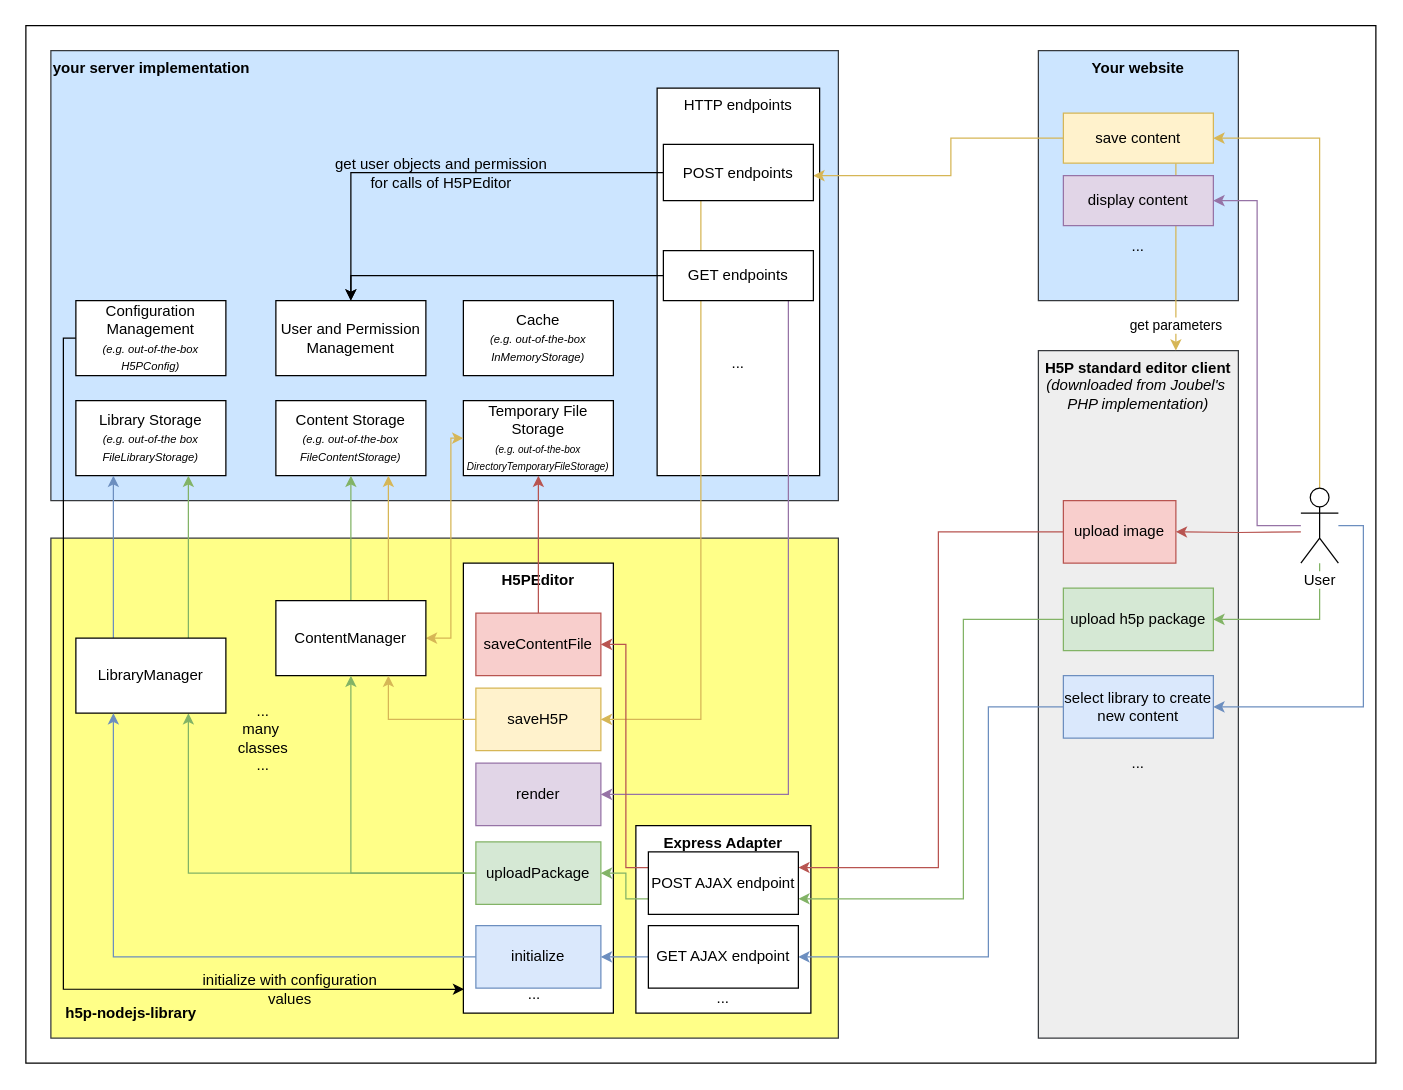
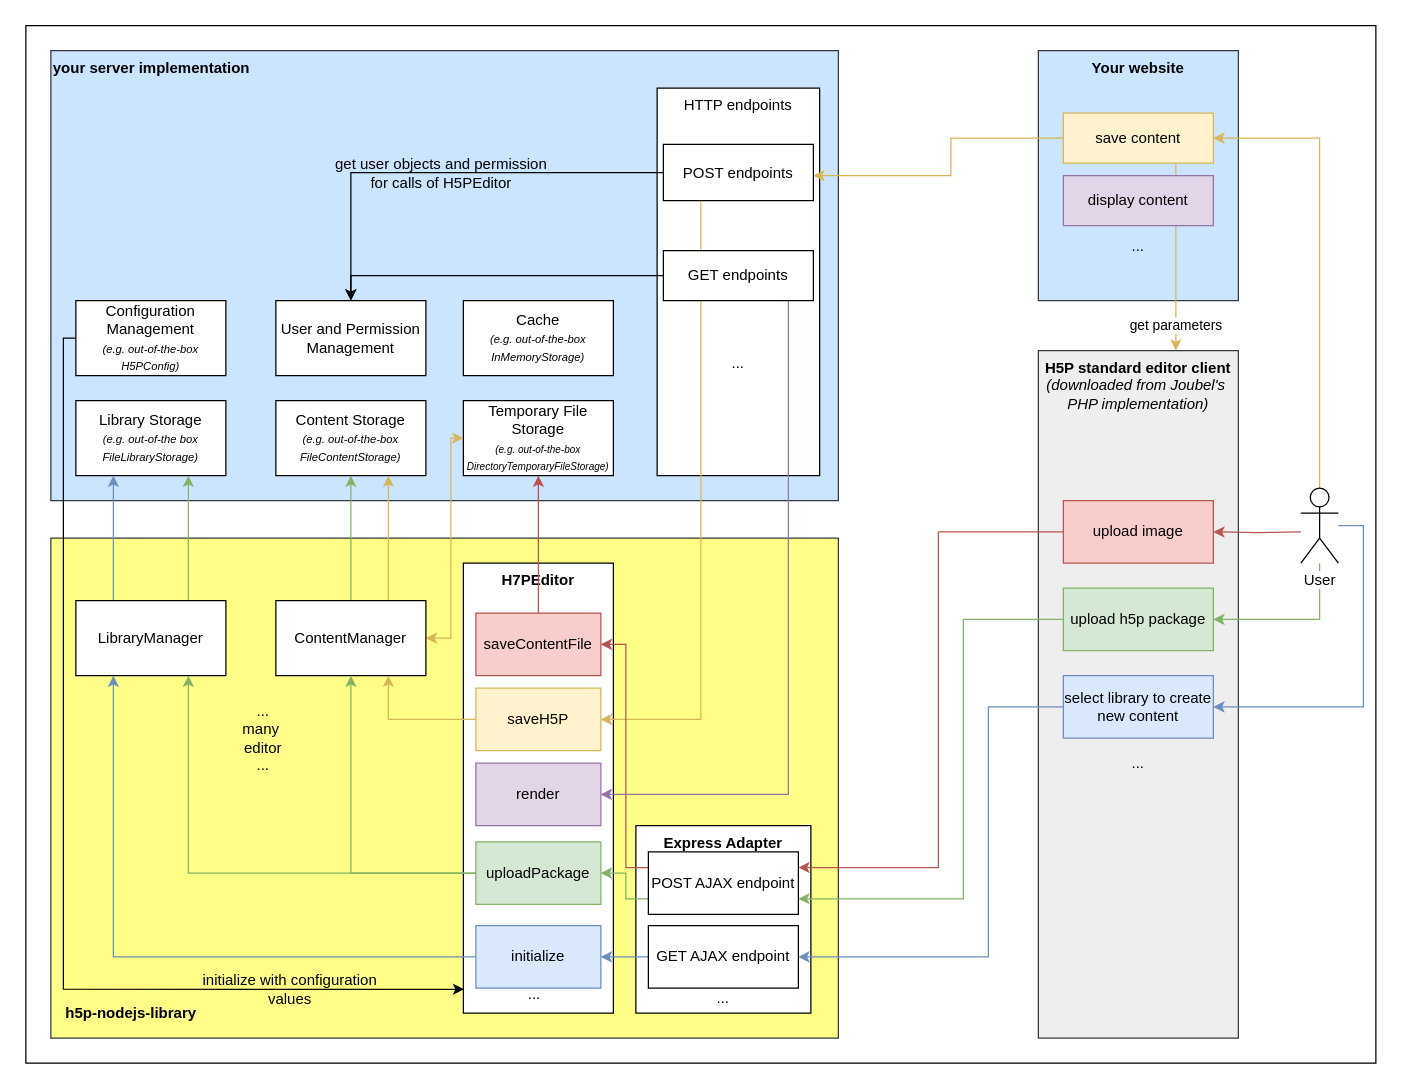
  <mxCell id="0" />
  <mxCell id="1" parent="0" />
  <mxCell id="2" value="" style="rounded=0;whiteSpace=wrap;html=1;labelBackgroundColor=none;align=center;" parent="1" vertex="1"><mxGeometry x="20" y="20" width="1080" height="830" as="geometry" /></mxCell>
  <mxCell id="3" value="" style="rounded=0;whiteSpace=wrap;html=1;fillColor=#ffff88;strokeColor=#36393d;" parent="1" vertex="1"><mxGeometry x="40" y="430" width="630" height="400" as="geometry" /></mxCell>
  <mxCell id="4" value="&lt;b&gt;Express Adapter&lt;/b&gt;" style="rounded=0;whiteSpace=wrap;html=1;align=center;verticalAlign=top;" vertex="1" parent="1"><mxGeometry x="508" y="660" width="140" height="150" as="geometry" /></mxCell>
  <mxCell id="5" value="&lt;b&gt;H5P standard editor client&lt;/b&gt;&lt;br&gt;&lt;i&gt;(downloaded from Joubel's&amp;nbsp;&lt;br&gt;PHP implementation)&lt;/i&gt;" style="rounded=0;whiteSpace=wrap;html=1;align=center;verticalAlign=top;fillColor=#eeeeee;strokeColor=#36393d;" parent="1" vertex="1"><mxGeometry x="830" y="280" width="160" height="550" as="geometry" /></mxCell>
  <mxCell id="6" value="&lt;b&gt;your server implementation&lt;/b&gt;" style="rounded=0;whiteSpace=wrap;html=1;align=left;verticalAlign=top;fillColor=#cce5ff;strokeColor=#36393d;" parent="1" vertex="1"><mxGeometry x="40" y="40" width="630" height="360" as="geometry" /></mxCell>
  <mxCell id="7" value="&lt;b&gt;h5p-nodejs-library&lt;/b&gt;" style="text;html=1;strokeColor=none;fillColor=none;align=left;verticalAlign=middle;whiteSpace=wrap;rounded=0;" parent="1" vertex="1"><mxGeometry x="50" y="800" width="240" height="20" as="geometry" /></mxCell>
  <mxCell id="8" value="Library Storage&lt;br&gt;&lt;i&gt;&lt;font style=&quot;font-size: 9px&quot;&gt;(e.g. out-of-the box FileLibraryStorage)&lt;/font&gt;&lt;/i&gt;" style="rounded=0;whiteSpace=wrap;html=1;" parent="1" vertex="1"><mxGeometry x="60" y="320" width="120" height="60" as="geometry" /></mxCell>
  <mxCell id="9" value="Content Storage&lt;br&gt;&lt;i&gt;&lt;font style=&quot;font-size: 9px&quot;&gt;(e.g. out-of-the-box FileContentStorage)&lt;/font&gt;&lt;/i&gt;" style="rounded=0;whiteSpace=wrap;html=1;" parent="1" vertex="1"><mxGeometry x="220" y="320" width="120" height="60" as="geometry" /></mxCell>
  <mxCell id="10" value="Temporary File Storage &lt;br&gt;&lt;i&gt;&lt;font style=&quot;font-size: 8px&quot;&gt;(e.g. out-of-the-box DirectoryTemporaryFileStorage)&lt;/font&gt;&lt;/i&gt;" style="rounded=0;whiteSpace=wrap;html=1;" parent="1" vertex="1"><mxGeometry x="370" y="320" width="120" height="60" as="geometry" /></mxCell>
  <mxCell id="11" style="edgeStyle=orthogonalEdgeStyle;rounded=0;orthogonalLoop=1;jettySize=auto;html=1;entryX=0.005;entryY=0.947;entryDx=0;entryDy=0;entryPerimeter=0;startArrow=none;startFill=0;" parent="1" source="13" target="26" edge="1"><mxGeometry relative="1" as="geometry"><Array as="points"><mxPoint x="50" y="270" /><mxPoint x="50" y="791" /></Array></mxGeometry></mxCell>
  <mxCell id="12" value="initialize with configuration&lt;br&gt;values" style="text;html=1;resizable=0;points=[];align=center;verticalAlign=middle;labelBackgroundColor=none;" parent="11" vertex="1" connectable="0"><mxGeometry x="0.165" y="3" relative="1" as="geometry"><mxPoint x="177" y="34" as="offset" /></mxGeometry></mxCell>
  <mxCell id="13" value="Configuration Management&lt;br&gt;&lt;font style=&quot;font-size: 9px&quot;&gt;&lt;i&gt;(e.g. out-of-the-box H5PConfig)&lt;/i&gt;&lt;/font&gt;" style="rounded=0;whiteSpace=wrap;html=1;align=center;" parent="1" vertex="1"><mxGeometry x="60" y="240" width="120" height="60" as="geometry" /></mxCell>
  <mxCell id="14" value="User and Permission Management" style="rounded=0;whiteSpace=wrap;html=1;align=center;" parent="1" vertex="1"><mxGeometry x="220" y="240" width="120" height="60" as="geometry" /></mxCell>
  <mxCell id="15" value="Cache&lt;br&gt;&lt;font style=&quot;font-size: 9px&quot;&gt;&lt;i&gt;(e.g. out-of-the-box InMemoryStorage)&lt;/i&gt;&lt;/font&gt;" style="rounded=0;whiteSpace=wrap;html=1;align=center;" parent="1" vertex="1"><mxGeometry x="370" y="240" width="120" height="60" as="geometry" /></mxCell>
  <mxCell id="16" value="HTTP endpoints" style="rounded=0;whiteSpace=wrap;html=1;align=center;verticalAlign=top;" parent="1" vertex="1"><mxGeometry x="525" y="70" width="130" height="310" as="geometry" /></mxCell>
  <mxCell id="17" value="&lt;b&gt;Your website&lt;/b&gt;" style="rounded=0;whiteSpace=wrap;html=1;align=center;verticalAlign=top;fillColor=#cce5ff;strokeColor=#36393d;" parent="1" vertex="1"><mxGeometry x="830" y="40" width="160" height="200" as="geometry" /></mxCell>
  <mxCell id="18" style="edgeStyle=orthogonalEdgeStyle;rounded=0;orthogonalLoop=1;jettySize=auto;html=1;entryX=1;entryY=0.5;entryDx=0;entryDy=0;fillColor=#f8cecc;strokeColor=#b85450;" parent="1" target="25" edge="1"><mxGeometry relative="1" as="geometry"><mxPoint x="1040" y="425" as="sourcePoint" /></mxGeometry></mxCell>
  <mxCell id="19" style="edgeStyle=orthogonalEdgeStyle;rounded=0;orthogonalLoop=1;jettySize=auto;html=1;entryX=1;entryY=0.5;entryDx=0;entryDy=0;fillColor=#fff2cc;strokeColor=#d6b656;exitX=0.5;exitY=0;exitDx=0;exitDy=0;exitPerimeter=0;" parent="1" source="23" target="40" edge="1"><mxGeometry relative="1" as="geometry" /></mxCell>
  <mxCell id="20" style="edgeStyle=orthogonalEdgeStyle;rounded=0;orthogonalLoop=1;jettySize=auto;html=1;entryX=1;entryY=0.5;entryDx=0;entryDy=0;startArrow=none;startFill=0;fillColor=#d5e8d4;strokeColor=#82b366;" parent="1" source="23" target="42" edge="1"><mxGeometry relative="1" as="geometry"><Array as="points"><mxPoint x="1055" y="495" /></Array></mxGeometry></mxCell>
  <mxCell id="21" style="edgeStyle=orthogonalEdgeStyle;rounded=0;orthogonalLoop=1;jettySize=auto;html=1;entryX=1;entryY=0.5;entryDx=0;entryDy=0;startArrow=none;startFill=0;fillColor=#dae8fc;strokeColor=#6c8ebf;" parent="1" source="23" target="50" edge="1"><mxGeometry relative="1" as="geometry"><Array as="points"><mxPoint x="1090" y="420" /><mxPoint x="1090" y="565" /></Array></mxGeometry></mxCell>
- <mxCell id="22" style="edgeStyle=orthogonalEdgeStyle;rounded=0;orthogonalLoop=1;jettySize=auto;html=1;entryX=1;entryY=0.5;entryDx=0;entryDy=0;startArrow=none;startFill=0;endArrow=classic;endFill=1;fillColor=#e1d5e7;strokeColor=#9673a6;" parent="1" source="23" target="53" edge="1"><mxGeometry relative="1" as="geometry" /></mxCell>
  <mxCell id="23" value="User" style="shape=umlActor;verticalLabelPosition=bottom;labelBackgroundColor=#ffffff;verticalAlign=top;html=1;outlineConnect=0;align=center;" parent="1" vertex="1"><mxGeometry x="1040" y="390" width="30" height="60" as="geometry" /></mxCell>
  <mxCell id="24" style="edgeStyle=orthogonalEdgeStyle;rounded=0;orthogonalLoop=1;jettySize=auto;html=1;exitX=0;exitY=0.5;exitDx=0;exitDy=0;fillColor=#f8cecc;strokeColor=#b85450;entryX=1;entryY=0.25;entryDx=0;entryDy=0;" parent="1" source="25" target="66" edge="1"><mxGeometry relative="1" as="geometry"><mxPoint x="640" y="693" as="targetPoint" /><Array as="points"><mxPoint x="750" y="425" /><mxPoint x="750" y="693" /></Array></mxGeometry></mxCell>
- <mxCell id="25" value="upload image" style="rounded=0;whiteSpace=wrap;html=1;align=center;fillColor=#f8cecc;strokeColor=#b85450;" parent="1" vertex="1"><mxGeometry x="850" y="400" width="90" height="50" as="geometry" /></mxCell>
- <mxCell id="26" value="&lt;b&gt;H5PEditor&lt;/b&gt;" style="rounded=0;whiteSpace=wrap;html=1;align=center;verticalAlign=top;" parent="1" vertex="1"><mxGeometry x="370" y="450" width="120" height="360" as="geometry" /></mxCell>
+ <mxCell id="25" value="upload image" style="rounded=0;whiteSpace=wrap;html=1;align=center;fillColor=#f8cecc;strokeColor=#b85450;" parent="1" vertex="1"><mxGeometry x="850" y="400" width="120" height="50" as="geometry" /></mxCell>
+ <mxCell id="26" value="&lt;b&gt;H7PEditor&lt;/b&gt;" style="rounded=0;whiteSpace=wrap;html=1;align=center;verticalAlign=top;" parent="1" vertex="1"><mxGeometry x="370" y="450" width="120" height="360" as="geometry" /></mxCell>
  <mxCell id="27" style="edgeStyle=orthogonalEdgeStyle;rounded=0;orthogonalLoop=1;jettySize=auto;html=1;entryX=0.5;entryY=1;entryDx=0;entryDy=0;fillColor=#f8cecc;strokeColor=#b85450;" parent="1" source="28" target="10" edge="1"><mxGeometry relative="1" as="geometry" /></mxCell>
  <mxCell id="28" value="saveContentFile" style="rounded=0;whiteSpace=wrap;html=1;align=center;fillColor=#f8cecc;strokeColor=#b85450;" parent="1" vertex="1"><mxGeometry x="380" y="490" width="100" height="50" as="geometry" /></mxCell>
  <mxCell id="29" style="edgeStyle=orthogonalEdgeStyle;rounded=0;orthogonalLoop=1;jettySize=auto;html=1;exitX=0.25;exitY=1;exitDx=0;exitDy=0;entryX=1;entryY=0.5;entryDx=0;entryDy=0;fillColor=#fff2cc;strokeColor=#d6b656;" parent="1" source="58" target="37" edge="1"><mxGeometry relative="1" as="geometry"><Array as="points"><mxPoint x="560" y="575" /></Array></mxGeometry></mxCell>
  <mxCell id="30" style="edgeStyle=orthogonalEdgeStyle;rounded=0;orthogonalLoop=1;jettySize=auto;html=1;startArrow=none;startFill=0;" parent="1" source="58" target="14" edge="1"><mxGeometry relative="1" as="geometry" /></mxCell>
  <mxCell id="31" value="get user objects and permission &lt;br&gt;for calls of H5PEditor" style="text;html=1;resizable=0;points=[];align=center;verticalAlign=middle;labelBackgroundColor=none;" parent="30" vertex="1" connectable="0"><mxGeometry x="0.252" y="-3" relative="1" as="geometry"><mxPoint x="42" y="3" as="offset" /></mxGeometry></mxCell>
  <mxCell id="32" style="edgeStyle=orthogonalEdgeStyle;rounded=0;orthogonalLoop=1;jettySize=auto;html=1;entryX=0.75;entryY=1;entryDx=0;entryDy=0;exitX=0.75;exitY=0;exitDx=0;exitDy=0;fillColor=#fff2cc;strokeColor=#d6b656;" parent="1" source="35" target="9" edge="1"><mxGeometry relative="1" as="geometry" /></mxCell>
  <mxCell id="33" style="edgeStyle=orthogonalEdgeStyle;rounded=0;orthogonalLoop=1;jettySize=auto;html=1;entryX=0;entryY=0.5;entryDx=0;entryDy=0;fillColor=#fff2cc;strokeColor=#d6b656;startArrow=classic;startFill=1;" parent="1" source="35" target="10" edge="1"><mxGeometry relative="1" as="geometry"><Array as="points"><mxPoint x="360" y="510" /><mxPoint x="360" y="350" /></Array></mxGeometry></mxCell>
  <mxCell id="34" style="edgeStyle=orthogonalEdgeStyle;rounded=0;orthogonalLoop=1;jettySize=auto;html=1;entryX=0.5;entryY=1;entryDx=0;entryDy=0;startArrow=none;startFill=0;fillColor=#d5e8d4;strokeColor=#82b366;" parent="1" source="35" target="9" edge="1"><mxGeometry relative="1" as="geometry" /></mxCell>
  <mxCell id="35" value="ContentManager" style="rounded=0;whiteSpace=wrap;html=1;align=center;" parent="1" vertex="1"><mxGeometry x="220" y="480" width="120" height="60" as="geometry" /></mxCell>
  <mxCell id="36" style="edgeStyle=orthogonalEdgeStyle;rounded=0;orthogonalLoop=1;jettySize=auto;html=1;fillColor=#fff2cc;strokeColor=#d6b656;" parent="1" source="37" edge="1"><mxGeometry relative="1" as="geometry"><mxPoint x="310" y="540" as="targetPoint" /><Array as="points"><mxPoint x="310" y="575" /><mxPoint x="310" y="540" /></Array></mxGeometry></mxCell>
  <mxCell id="37" value="saveH5P" style="rounded=0;whiteSpace=wrap;html=1;align=center;fillColor=#fff2cc;strokeColor=#d6b656;" parent="1" vertex="1"><mxGeometry x="380" y="550" width="100" height="50" as="geometry" /></mxCell>
  <mxCell id="38" style="edgeStyle=orthogonalEdgeStyle;rounded=0;orthogonalLoop=1;jettySize=auto;html=1;fillColor=#fff2cc;strokeColor=#d6b656;" parent="1" source="40" target="58" edge="1"><mxGeometry relative="1" as="geometry"><Array as="points"><mxPoint x="760" y="110" /><mxPoint x="760" y="140" /></Array></mxGeometry></mxCell>
  <mxCell id="39" value="get parameters" style="edgeStyle=orthogonalEdgeStyle;rounded=0;orthogonalLoop=1;jettySize=auto;html=1;fillColor=#fff2cc;strokeColor=#d6b656;startArrow=none;startFill=0;" parent="1" source="40" target="5" edge="1"><mxGeometry x="0.733" relative="1" as="geometry"><Array as="points"><mxPoint x="940" y="230" /><mxPoint x="940" y="230" /></Array><mxPoint as="offset" /></mxGeometry></mxCell>
  <mxCell id="40" value="save content" style="rounded=0;whiteSpace=wrap;html=1;align=center;fillColor=#fff2cc;strokeColor=#d6b656;" parent="1" vertex="1"><mxGeometry x="850" y="90" width="120" height="40" as="geometry" /></mxCell>
  <mxCell id="41" style="edgeStyle=orthogonalEdgeStyle;rounded=0;orthogonalLoop=1;jettySize=auto;html=1;entryX=1;entryY=0.75;entryDx=0;entryDy=0;startArrow=none;startFill=0;fillColor=#d5e8d4;strokeColor=#82b366;" parent="1" source="42" target="66" edge="1"><mxGeometry relative="1" as="geometry"><Array as="points"><mxPoint x="770" y="495" /><mxPoint x="770" y="718" /></Array></mxGeometry></mxCell>
  <mxCell id="42" value="upload h5p package" style="rounded=0;whiteSpace=wrap;html=1;align=center;fillColor=#d5e8d4;strokeColor=#82b366;" parent="1" vertex="1"><mxGeometry x="850" y="470" width="120" height="50" as="geometry" /></mxCell>
  <mxCell id="43" style="edgeStyle=orthogonalEdgeStyle;rounded=0;orthogonalLoop=1;jettySize=auto;html=1;entryX=0.75;entryY=1;entryDx=0;entryDy=0;startArrow=none;startFill=0;fillColor=#d5e8d4;strokeColor=#82b366;" parent="1" source="45" target="48" edge="1"><mxGeometry relative="1" as="geometry" /></mxCell>
  <mxCell id="44" style="edgeStyle=orthogonalEdgeStyle;rounded=0;orthogonalLoop=1;jettySize=auto;html=1;entryX=0.5;entryY=1;entryDx=0;entryDy=0;startArrow=none;startFill=0;fillColor=#d5e8d4;strokeColor=#82b366;exitX=0;exitY=0.5;exitDx=0;exitDy=0;" parent="1" source="45" target="35" edge="1"><mxGeometry relative="1" as="geometry"><Array as="points"><mxPoint x="280" y="698" /></Array></mxGeometry></mxCell>
  <mxCell id="45" value="uploadPackage" style="rounded=0;whiteSpace=wrap;html=1;align=center;fillColor=#d5e8d4;strokeColor=#82b366;" parent="1" vertex="1"><mxGeometry x="380" y="673" width="100" height="50" as="geometry" /></mxCell>
  <mxCell id="46" style="edgeStyle=orthogonalEdgeStyle;rounded=0;orthogonalLoop=1;jettySize=auto;html=1;startArrow=none;startFill=0;fillColor=#d5e8d4;strokeColor=#82b366;" parent="1" source="48" edge="1"><mxGeometry relative="1" as="geometry"><mxPoint x="150" y="380" as="targetPoint" /><Array as="points"><mxPoint x="150" y="380" /></Array></mxGeometry></mxCell>
  <mxCell id="47" style="edgeStyle=orthogonalEdgeStyle;rounded=0;orthogonalLoop=1;jettySize=auto;html=1;startArrow=none;startFill=0;fillColor=#dae8fc;strokeColor=#6c8ebf;" parent="1" source="48" target="8" edge="1"><mxGeometry relative="1" as="geometry"><Array as="points"><mxPoint x="90" y="470" /><mxPoint x="90" y="470" /></Array></mxGeometry></mxCell>
- <mxCell id="48" value="LibraryManager" style="rounded=0;whiteSpace=wrap;html=1;align=center;" parent="1" vertex="1"><mxGeometry x="60" y="510" width="120" height="60" as="geometry" /></mxCell>
+ <mxCell id="48" value="LibraryManager" style="rounded=0;whiteSpace=wrap;html=1;align=center;" parent="1" vertex="1"><mxGeometry x="60" y="480" width="120" height="60" as="geometry" /></mxCell>
  <mxCell id="49" style="edgeStyle=orthogonalEdgeStyle;rounded=0;orthogonalLoop=1;jettySize=auto;html=1;entryX=1;entryY=0.5;entryDx=0;entryDy=0;startArrow=none;startFill=0;fillColor=#dae8fc;strokeColor=#6c8ebf;" parent="1" source="50" target="68" edge="1"><mxGeometry relative="1" as="geometry"><Array as="points"><mxPoint x="790" y="565" /><mxPoint x="790" y="765" /></Array><mxPoint x="650" y="265" as="targetPoint" /></mxGeometry></mxCell>
  <mxCell id="50" value="select library to create new content" style="rounded=0;whiteSpace=wrap;html=1;align=center;fillColor=#dae8fc;strokeColor=#6c8ebf;" parent="1" vertex="1"><mxGeometry x="850" y="540" width="120" height="50" as="geometry" /></mxCell>
  <mxCell id="51" style="edgeStyle=orthogonalEdgeStyle;rounded=0;orthogonalLoop=1;jettySize=auto;html=1;entryX=0.25;entryY=1;entryDx=0;entryDy=0;startArrow=none;startFill=0;fillColor=#dae8fc;strokeColor=#6c8ebf;" parent="1" source="52" target="48" edge="1"><mxGeometry relative="1" as="geometry" /></mxCell>
  <mxCell id="52" value="initialize" style="rounded=0;whiteSpace=wrap;html=1;align=center;fillColor=#dae8fc;strokeColor=#6c8ebf;" parent="1" vertex="1"><mxGeometry x="380" y="740" width="100" height="50" as="geometry" /></mxCell>
  <mxCell id="53" value="display content" style="rounded=0;whiteSpace=wrap;html=1;align=center;fillColor=#e1d5e7;strokeColor=#9673a6;" parent="1" vertex="1"><mxGeometry x="850" y="140" width="120" height="40" as="geometry" /></mxCell>
  <mxCell id="54" style="edgeStyle=orthogonalEdgeStyle;rounded=0;orthogonalLoop=1;jettySize=auto;html=1;entryX=1;entryY=0.5;entryDx=0;entryDy=0;startArrow=none;startFill=0;endArrow=classic;endFill=1;fillColor=#e1d5e7;strokeColor=#9673a6;" parent="1" source="56" target="57" edge="1"><mxGeometry relative="1" as="geometry"><Array as="points"><mxPoint x="630" y="635" /></Array></mxGeometry></mxCell>
  <mxCell id="55" style="edgeStyle=orthogonalEdgeStyle;rounded=0;orthogonalLoop=1;jettySize=auto;html=1;exitX=0;exitY=0.5;exitDx=0;exitDy=0;entryX=0.5;entryY=0;entryDx=0;entryDy=0;" edge="1" parent="1" source="56" target="14"><mxGeometry relative="1" as="geometry" /></mxCell>
  <mxCell id="56" value="GET endpoints" style="rounded=0;whiteSpace=wrap;html=1;align=center;" parent="1" vertex="1"><mxGeometry x="530" y="200" width="120" height="40" as="geometry" /></mxCell>
  <mxCell id="57" value="render" style="rounded=0;whiteSpace=wrap;html=1;align=center;fillColor=#e1d5e7;strokeColor=#9673a6;" parent="1" vertex="1"><mxGeometry x="380" y="610" width="100" height="50" as="geometry" /></mxCell>
  <mxCell id="58" value="POST endpoints" style="rounded=0;whiteSpace=wrap;html=1;align=center;" parent="1" vertex="1"><mxGeometry x="530" y="115" width="120" height="45" as="geometry" /></mxCell>
  <mxCell id="59" value="..." style="text;html=1;strokeColor=none;fillColor=none;align=center;verticalAlign=middle;whiteSpace=wrap;rounded=0;" parent="1" vertex="1"><mxGeometry x="890" y="600" width="40" height="20" as="geometry" /></mxCell>
  <mxCell id="60" value="..." style="text;html=1;strokeColor=none;fillColor=none;align=center;verticalAlign=middle;whiteSpace=wrap;rounded=0;" parent="1" vertex="1"><mxGeometry x="570" y="280" width="40" height="20" as="geometry" /></mxCell>
  <mxCell id="61" value="..." style="text;html=1;strokeColor=none;fillColor=none;align=center;verticalAlign=middle;whiteSpace=wrap;rounded=0;" parent="1" vertex="1"><mxGeometry x="407" y="785" width="40" height="20" as="geometry" /></mxCell>
- <mxCell id="62" value="... many&amp;nbsp; classes ..." style="text;html=1;strokeColor=none;fillColor=none;align=center;verticalAlign=middle;whiteSpace=wrap;rounded=0;labelBackgroundColor=none;" parent="1" vertex="1"><mxGeometry x="190" y="580" width="40" height="20" as="geometry" /></mxCell>
+ <mxCell id="62" value="... many&amp;nbsp; editor ..." style="text;html=1;strokeColor=none;fillColor=none;align=center;verticalAlign=middle;whiteSpace=wrap;rounded=0;labelBackgroundColor=none;" parent="1" vertex="1"><mxGeometry x="190" y="580" width="40" height="20" as="geometry" /></mxCell>
  <mxCell id="63" value="..." style="text;html=1;strokeColor=none;fillColor=none;align=center;verticalAlign=middle;whiteSpace=wrap;rounded=0;" parent="1" vertex="1"><mxGeometry x="890" y="187" width="40" height="20" as="geometry" /></mxCell>
  <mxCell id="64" style="edgeStyle=orthogonalEdgeStyle;rounded=0;orthogonalLoop=1;jettySize=auto;html=1;exitX=0;exitY=0.75;exitDx=0;exitDy=0;entryX=1;entryY=0.5;entryDx=0;entryDy=0;fillColor=#d5e8d4;strokeColor=#82b366;" edge="1" parent="1" source="66" target="45"><mxGeometry relative="1" as="geometry"><Array as="points"><mxPoint x="500" y="718" /><mxPoint x="500" y="698" /></Array></mxGeometry></mxCell>
  <mxCell id="65" style="edgeStyle=orthogonalEdgeStyle;rounded=0;orthogonalLoop=1;jettySize=auto;html=1;exitX=0;exitY=0.25;exitDx=0;exitDy=0;entryX=1;entryY=0.5;entryDx=0;entryDy=0;fillColor=#f8cecc;strokeColor=#b85450;" edge="1" parent="1" source="66" target="28"><mxGeometry relative="1" as="geometry"><Array as="points"><mxPoint x="500" y="693" /><mxPoint x="500" y="515" /></Array></mxGeometry></mxCell>
  <mxCell id="66" value="POST AJAX endpoint" style="rounded=0;whiteSpace=wrap;html=1;" vertex="1" parent="1"><mxGeometry x="518" y="681" width="120" height="50" as="geometry" /></mxCell>
  <mxCell id="67" style="edgeStyle=orthogonalEdgeStyle;rounded=0;orthogonalLoop=1;jettySize=auto;html=1;exitX=0;exitY=0.5;exitDx=0;exitDy=0;entryX=1;entryY=0.5;entryDx=0;entryDy=0;fillColor=#dae8fc;strokeColor=#6c8ebf;" edge="1" parent="1" source="68" target="52"><mxGeometry relative="1" as="geometry" /></mxCell>
  <mxCell id="68" value="GET AJAX endpoint" style="rounded=0;whiteSpace=wrap;html=1;" vertex="1" parent="1"><mxGeometry x="518" y="740" width="120" height="50" as="geometry" /></mxCell>
  <mxCell id="69" value="..." style="text;html=1;strokeColor=none;fillColor=none;align=center;verticalAlign=middle;whiteSpace=wrap;rounded=0;" vertex="1" parent="1"><mxGeometry x="558" y="788" width="40" height="20" as="geometry" /></mxCell>
